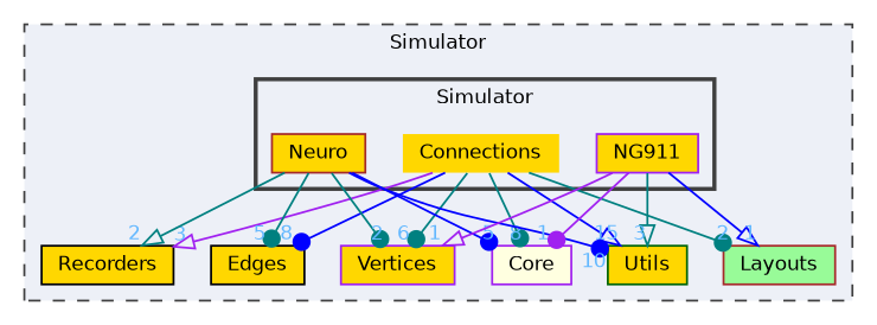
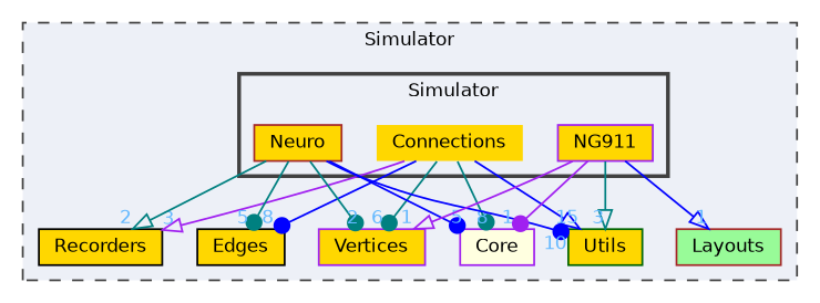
  digraph {
    compound=true
    node [color=brown fillcolor=gold fontname=Helvetica fontsize=10 shape=box style=filled]
    edge [arrowhead=dot color=teal fontcolor=steelblue1 fontname=Helvetica fontsize=10 headlabel=2 labeldistance=1.5 labelfontname=Helvetica labelfontsize=10]
    n1 [height=0.2 label=Connections shape=plaintext width=0.4]
    n2 [height=0.2 label=Neuro width=0.4]
    n3 [color=purple height=0.2 label=NG911 width=0.4]
    n4 [fillcolor=palegreen height=0.2 label=Layouts width=0.4]
    n5 [color=black height=0.2 label=Recorders width=0.4]
    n6 [color=purple fillcolor=lightyellow height=0.2 label=Core width=0.4]
    n7 [color=black height=0.2 label=Edges width=0.4]
    n8 [color=darkgreen height=0.2 label=Utils width=0.4]
    n9 [color=purple height=0.2 label=Vertices width=0.4]
    subgraph cluster_1 {
      bgcolor="#edf0f7"
      fontname=Helvetica
      fontsize=10
      label=Simulator
      pencolor=grey25
      style="filled,dashed"
      n4
      n5
      n6
      n7
      n8
      n9
      subgraph cluster_2 {
        bgcolor="#edf0f7"
        fontname=Helvetica
        fontsize=10
        label=Simulator
        pencolor=grey25
        style="filled,bold"
        n1
        n2
        n3
      }
    }
-   n1 -> n4
    n1 -> n5 [arrowhead=onormal color=purple headlabel=3]
    n1 -> n6 [headlabel=8]
    n1 -> n7 [color=blue headlabel=8]
    n1 -> n8 [arrowhead=onormal color=blue headlabel=15]
    n1 -> n9 [headlabel=6]
    n2 -> n5 [arrowhead=onormal]
    n2 -> n6 [color=blue headlabel=5]
    n2 -> n7 [headlabel=5]
    n2 -> n8 [color=blue headlabel=10]
    n2 -> n9
    n3 -> n4 [arrowhead=onormal color=blue headlabel=1]
    n3 -> n6 [color=purple headlabel=1]
    n3 -> n8 [arrowhead=onormal headlabel=3]
    n3 -> n9 [arrowhead=onormal color=purple headlabel=1]
  }
